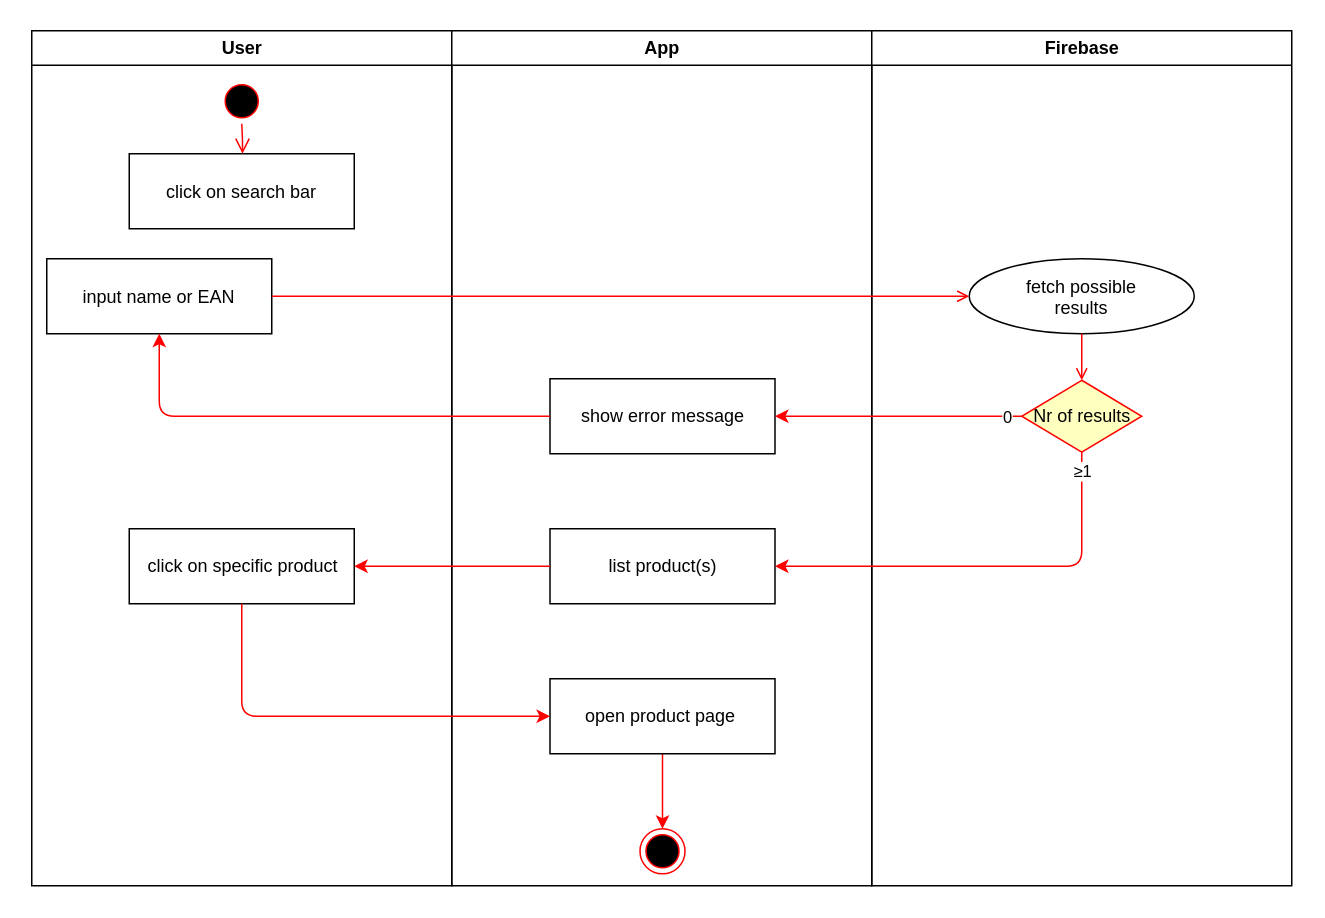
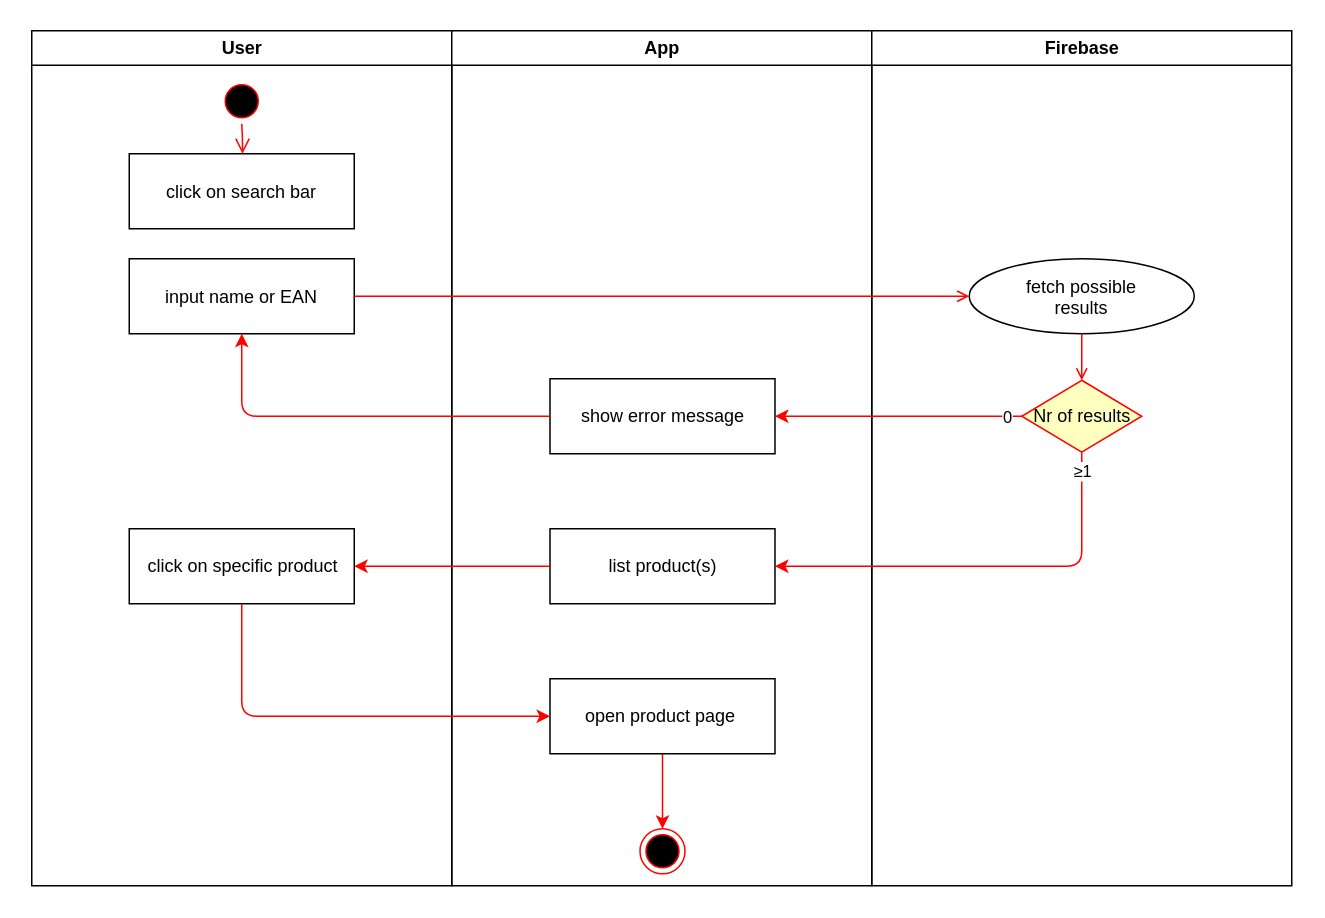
  <mxCell id="0" />
  <mxCell id="1" parent="0" />
  <mxCell id="2" value="User" style="swimlane;whiteSpace=wrap;movable=0;" parent="1" vertex="1"><mxGeometry x="20.5" y="20" width="280" height="570" as="geometry" /></mxCell>
  <mxCell id="3" value="" style="ellipse;shape=startState;fillColor=#000000;strokeColor=#ff0000;" parent="2" vertex="1"><mxGeometry x="125" y="32" width="30" height="30" as="geometry" /></mxCell>
  <mxCell id="4" value="" style="edgeStyle=elbowEdgeStyle;elbow=horizontal;verticalAlign=bottom;endArrow=open;endSize=8;endFill=1;rounded=1;strokeColor=#FF0000;" parent="2" source="3" target="5" edge="1"><mxGeometry x="100" y="40" as="geometry"><mxPoint x="115" y="110" as="targetPoint" /></mxGeometry></mxCell>
  <mxCell id="5" value="click on search bar" style="" parent="2" vertex="1"><mxGeometry x="65" y="82" width="150" height="50" as="geometry" /></mxCell>
- <mxCell id="6" value="input name or EAN" style="" parent="2" vertex="1"><mxGeometry x="10" y="152" width="150" height="50" as="geometry" /></mxCell>
+ <mxCell id="6" value="input name or EAN" style="" parent="2" vertex="1"><mxGeometry x="65" y="152" width="150" height="50" as="geometry" /></mxCell>
  <mxCell id="7" value="click on specific product" style="html=1;" parent="2" vertex="1"><mxGeometry x="65" y="332" width="150" height="50" as="geometry" /></mxCell>
  <mxCell id="8" value="App" style="swimlane;whiteSpace=wrap;startSize=23;movable=0;" parent="1" vertex="1"><mxGeometry x="300.5" y="20" width="280" height="570" as="geometry" /></mxCell>
  <mxCell id="9" value="list product(s)" style="html=1;" parent="8" vertex="1"><mxGeometry x="65.5" y="332" width="150" height="50" as="geometry" /></mxCell>
  <mxCell id="10" value="show error message" style="html=1;" parent="8" vertex="1"><mxGeometry x="65.5" y="232" width="150" height="50" as="geometry" /></mxCell>
  <mxCell id="11" value="" style="ellipse;html=1;shape=endState;fillColor=#000000;strokeColor=#ff0000;" parent="8" vertex="1"><mxGeometry x="125.5" y="532" width="30" height="30" as="geometry" /></mxCell>
  <mxCell id="12" style="edgeStyle=orthogonalEdgeStyle;rounded=0;orthogonalLoop=1;jettySize=auto;html=1;exitX=0.5;exitY=1;exitDx=0;exitDy=0;entryX=0.5;entryY=0;entryDx=0;entryDy=0;strokeColor=#FF0000;" parent="8" source="13" target="11" edge="1"><mxGeometry relative="1" as="geometry" /></mxCell>
  <mxCell id="13" value="open product page&amp;nbsp;" style="html=1;" parent="8" vertex="1"><mxGeometry x="65.5" y="432" width="150" height="50" as="geometry" /></mxCell>
  <mxCell id="14" value="Firebase" style="swimlane;whiteSpace=wrap;startSize=23;movable=0;" parent="1" vertex="1"><mxGeometry x="580.5" y="20" width="280" height="570" as="geometry" /></mxCell>
  <mxCell id="15" value="fetch possible&#10;results" style="ellipse;" parent="14" vertex="1"><mxGeometry x="65" y="152" width="150" height="50" as="geometry" /></mxCell>
  <mxCell id="16" value="" style="endArrow=open;endFill=1;rounded=1;entryX=0.5;entryY=0;entryDx=0;entryDy=0;strokeColor=#FF0000;" parent="14" source="15" target="17" edge="1"><mxGeometry relative="1" as="geometry"><mxPoint x="-260" y="350" as="targetPoint" /></mxGeometry></mxCell>
  <mxCell id="17" value="&lt;font color=&quot;#000000&quot;&gt;Nr of results&lt;/font&gt;" style="rhombus;whiteSpace=wrap;html=1;fillColor=#ffffc0;strokeColor=#ff0000;" parent="14" vertex="1"><mxGeometry x="100" y="233" width="80" height="48" as="geometry" /></mxCell>
  <mxCell id="18" value="" style="endArrow=open;endFill=1;rounded=1;strokeColor=#FF0000;" parent="1" source="6" target="15" edge="1"><mxGeometry relative="1" as="geometry" /></mxCell>
  <mxCell id="19" style="edgeStyle=orthogonalEdgeStyle;rounded=1;orthogonalLoop=1;jettySize=auto;html=1;exitX=0;exitY=0.5;exitDx=0;exitDy=0;entryX=1;entryY=0.5;entryDx=0;entryDy=0;fillColor=#e51400;strokeColor=#FF0000;" parent="1" source="17" target="10" edge="1"><mxGeometry relative="1" as="geometry" /></mxCell>
  <mxCell id="20" value="0" style="edgeLabel;html=1;align=center;verticalAlign=middle;resizable=0;points=[];" parent="19" connectable="0" vertex="1"><mxGeometry x="-0.88" relative="1" as="geometry"><mxPoint as="offset" /></mxGeometry></mxCell>
  <mxCell id="21" style="edgeStyle=orthogonalEdgeStyle;rounded=1;orthogonalLoop=1;jettySize=auto;html=1;exitX=0;exitY=0.5;exitDx=0;exitDy=0;entryX=0.5;entryY=1;entryDx=0;entryDy=0;strokeColor=#FF0000;" parent="1" source="10" target="6" edge="1"><mxGeometry relative="1" as="geometry" /></mxCell>
  <mxCell id="22" style="edgeStyle=orthogonalEdgeStyle;rounded=1;orthogonalLoop=1;jettySize=auto;html=1;exitX=0.5;exitY=1;exitDx=0;exitDy=0;entryX=1;entryY=0.5;entryDx=0;entryDy=0;strokeColor=#FF0000;" parent="1" source="17" target="9" edge="1"><mxGeometry relative="1" as="geometry" /></mxCell>
  <mxCell id="23" value="&lt;span style=&quot;text-align: left&quot;&gt;≥1&lt;/span&gt;" style="edgeLabel;html=1;align=center;verticalAlign=middle;resizable=0;points=[];" parent="22" connectable="0" vertex="1"><mxGeometry x="-0.917" relative="1" as="geometry"><mxPoint as="offset" /></mxGeometry></mxCell>
  <mxCell id="24" style="edgeStyle=orthogonalEdgeStyle;rounded=1;orthogonalLoop=1;jettySize=auto;html=1;exitX=0;exitY=0.5;exitDx=0;exitDy=0;entryX=1;entryY=0.5;entryDx=0;entryDy=0;strokeColor=#FF0000;" parent="1" source="9" target="7" edge="1"><mxGeometry relative="1" as="geometry" /></mxCell>
  <mxCell id="25" style="edgeStyle=orthogonalEdgeStyle;rounded=1;orthogonalLoop=1;jettySize=auto;html=1;exitX=0.5;exitY=1;exitDx=0;exitDy=0;entryX=0;entryY=0.5;entryDx=0;entryDy=0;strokeColor=#FF0000;" parent="1" source="7" target="13" edge="1"><mxGeometry relative="1" as="geometry" /></mxCell>
